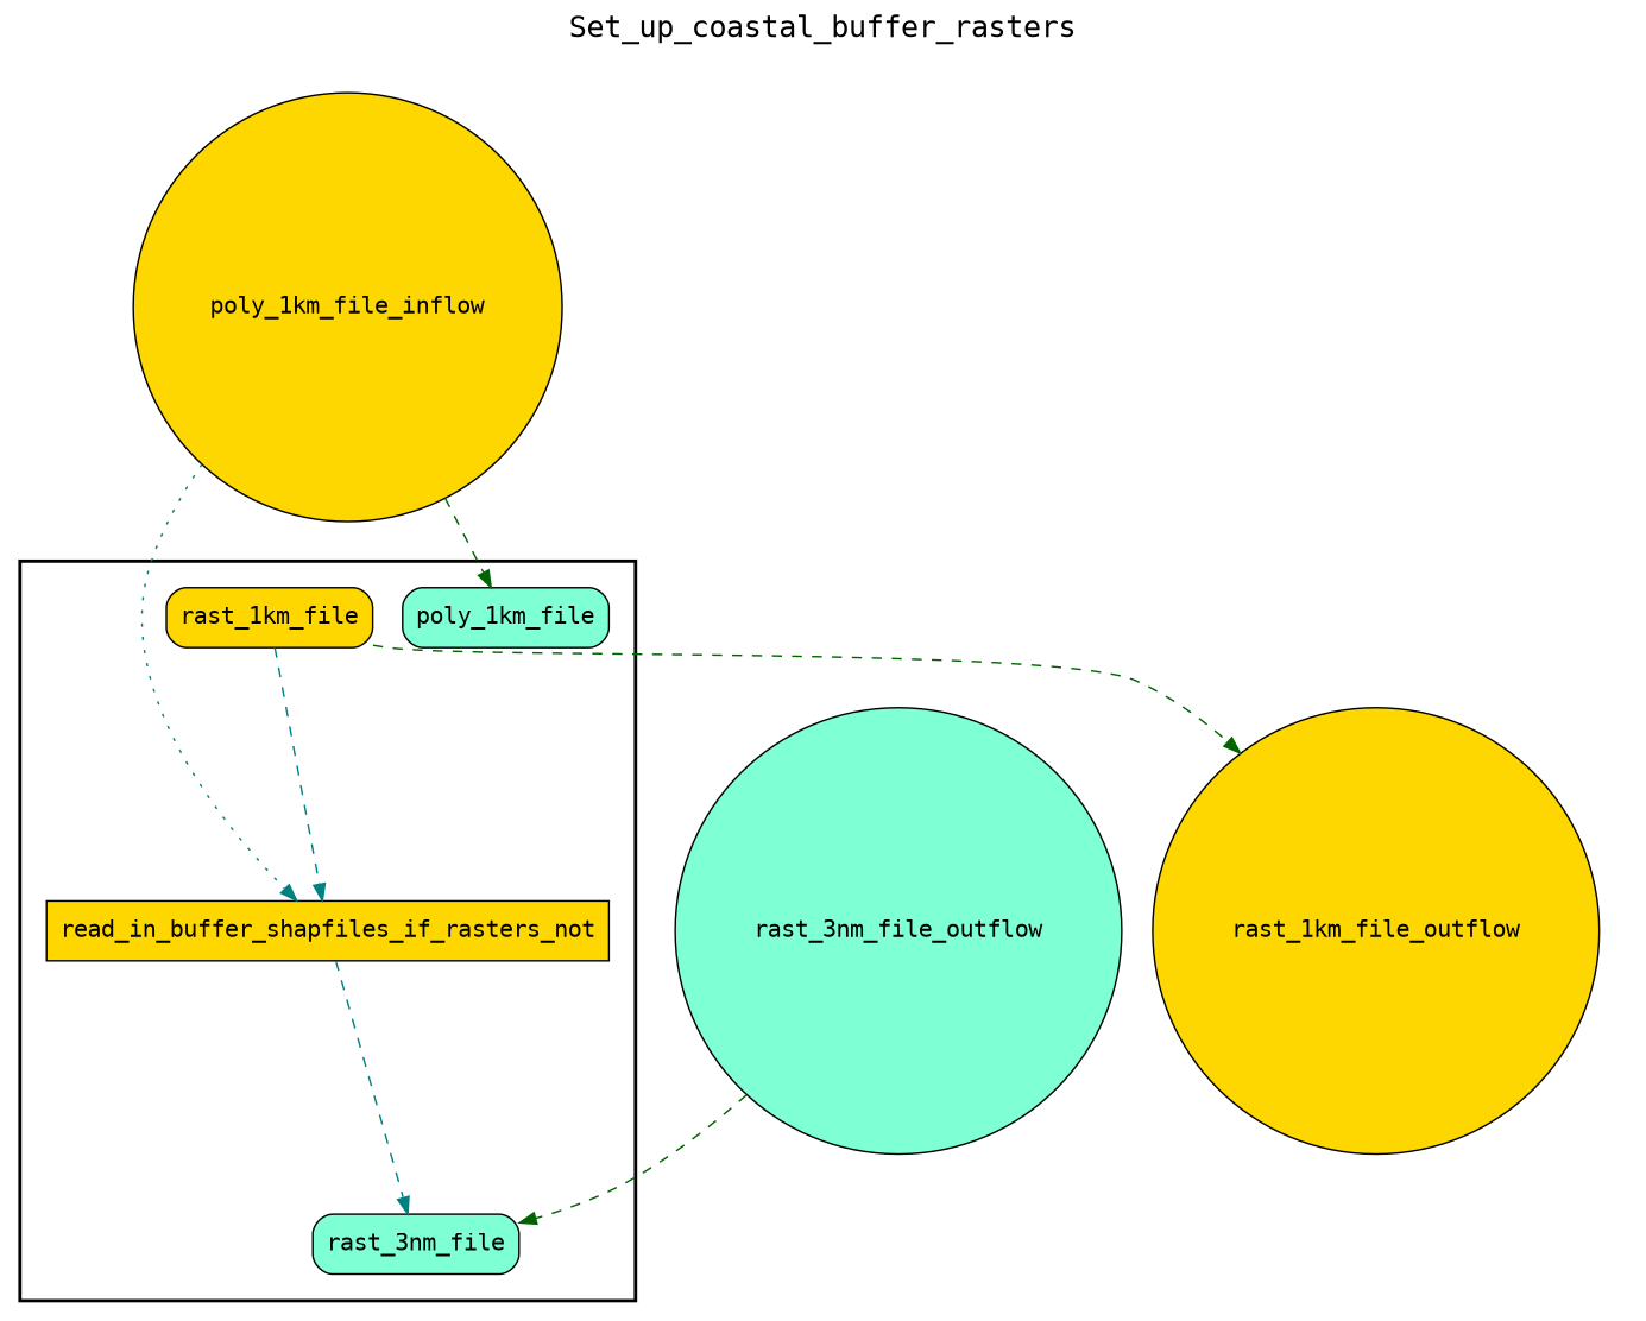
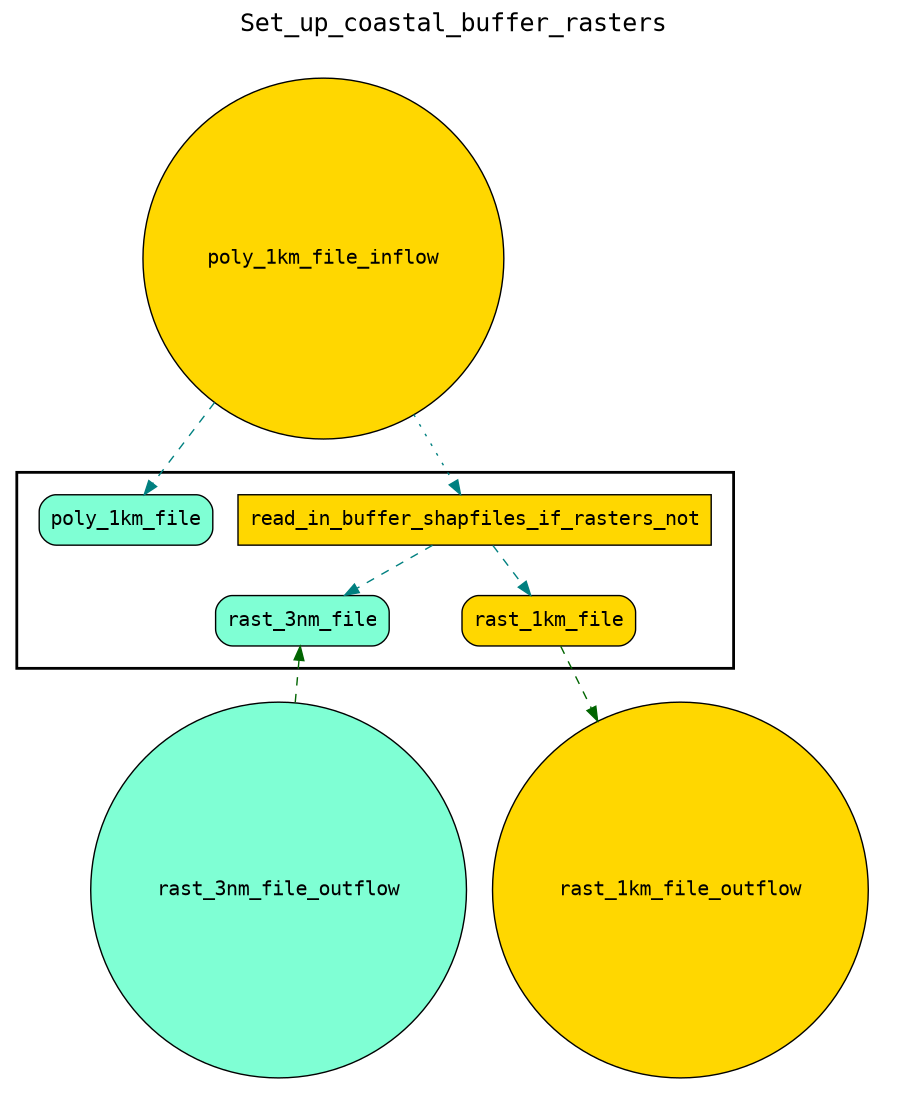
  digraph {
    fontname="DejaVu Sans Mono"
    fontsize=18
    label=Set_up_coastal_buffer_rasters
    labelloc=t
    rankdir=TB
    node [fillcolor=gold fontname="DejaVu Sans Mono" peripheries=1 shape=box style=filled]
    edge [color=teal fontname="DejaVu Sans Mono" style=dashed]
    read_in_buffer_shapfiles_if_rasters_not
    poly_1km_file [fillcolor=aquamarine style="rounded,filled"]
    rast_3nm_file [fillcolor=aquamarine style="rounded,filled"]
    rast_1km_file [style="rounded,filled"]
    poly_1km_file_inflow [shape=circle width=0.2]
    rast_1km_file_outflow [shape=circle width=0.2]
    rast_3nm_file_outflow [fillcolor=aquamarine shape=circle width=0.2]
    subgraph cluster_1 {
      color=black
      label=""
      penwidth=2
      subgraph cluster_2 {
        color=white
        label=""
        penwidth=2
        read_in_buffer_shapfiles_if_rasters_not
        poly_1km_file
        rast_3nm_file
        rast_1km_file
      }
    }
    subgraph cluster_3 {
      color=white
      label=""
      penwidth=2
      subgraph cluster_4 {
        color=white
        label=""
        penwidth=2
        poly_1km_file_inflow
      }
    }
    subgraph cluster_5 {
      color=white
      label=""
      penwidth=2
      subgraph cluster_6 {
        color=white
        label=""
        penwidth=2
        rast_1km_file_outflow
        rast_3nm_file_outflow
      }
    }
    read_in_buffer_shapfiles_if_rasters_not -> rast_3nm_file
-   rast_1km_file -> read_in_buffer_shapfiles_if_rasters_not
+   read_in_buffer_shapfiles_if_rasters_not -> rast_1km_file
    rast_1km_file -> rast_1km_file_outflow [color=darkgreen]
    poly_1km_file_inflow -> read_in_buffer_shapfiles_if_rasters_not [style=dotted]
-   poly_1km_file_inflow -> poly_1km_file [color=darkgreen]
+   poly_1km_file_inflow -> poly_1km_file
    rast_3nm_file_outflow -> rast_3nm_file [color=darkgreen]
  }
